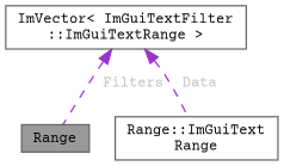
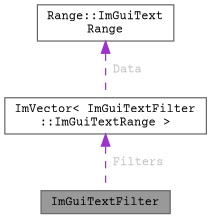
  digraph {
    fontname="Courier Prime"
    node [color=gray40 fillcolor=white fontname="Courier Prime" fontsize=10 shape=box style=filled]
    edge [color=darkorchid3 dir=back fontcolor=grey fontname="Courier Prime" fontsize=10 labelfontname=Helvetica labelfontsize=10 style=dashed]
-   n1 [fillcolor=grey60 fontcolor=black height=0.2 label=Range width=0.4]
+   n1 [fillcolor=grey60 fontcolor=black height=0.2 label=ImGuiTextFilter width=0.4]
    n2 [height=0.2 label="ImVector\< ImGuiTextFilter\l::ImGuiTextRange \>" width=0.4]
    n3 [height=0.2 label="Range::ImGuiText\lRange" width=0.4]
    n2 -> n1 [label=" Filters"]
-   n2 -> n3 [label=" Data"]
+   n3 -> n2 [label=" Data"]
  }
